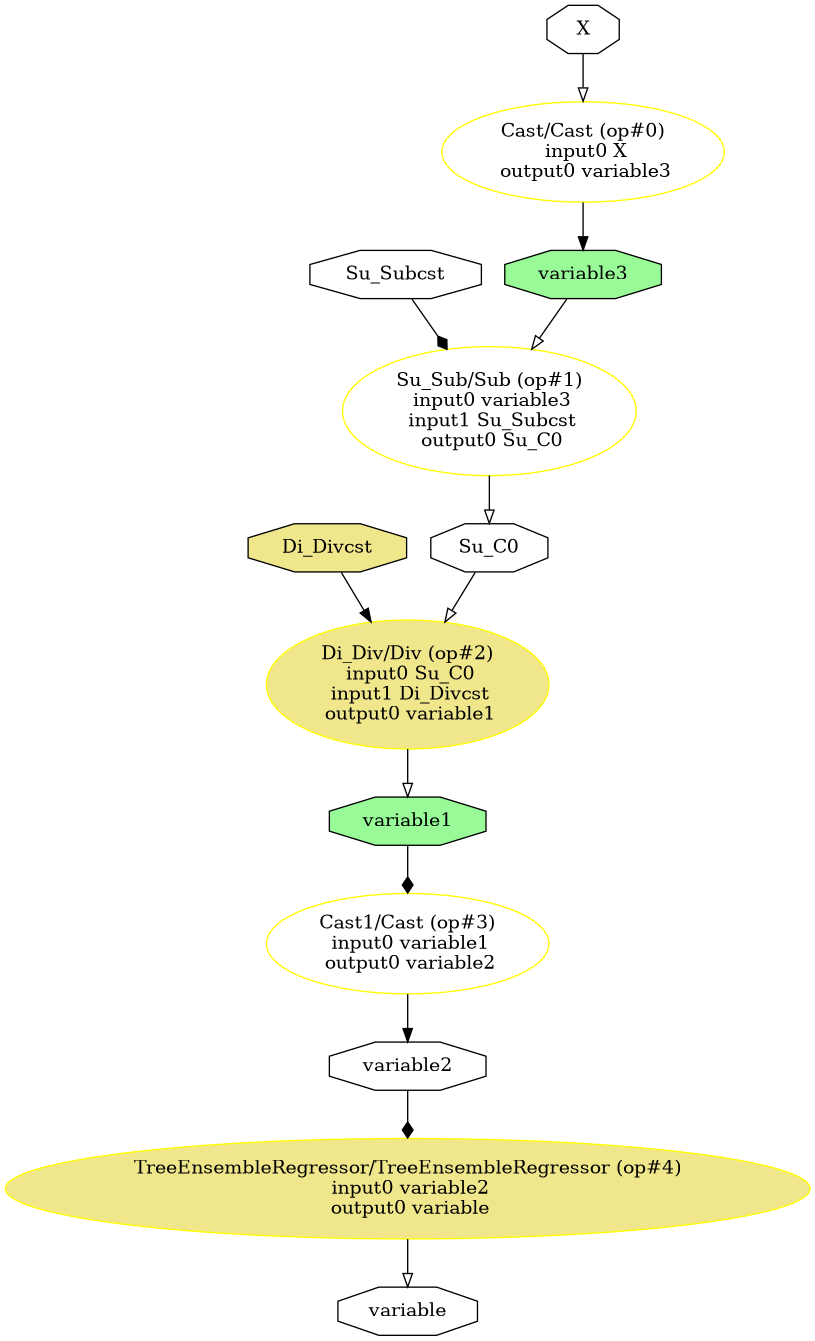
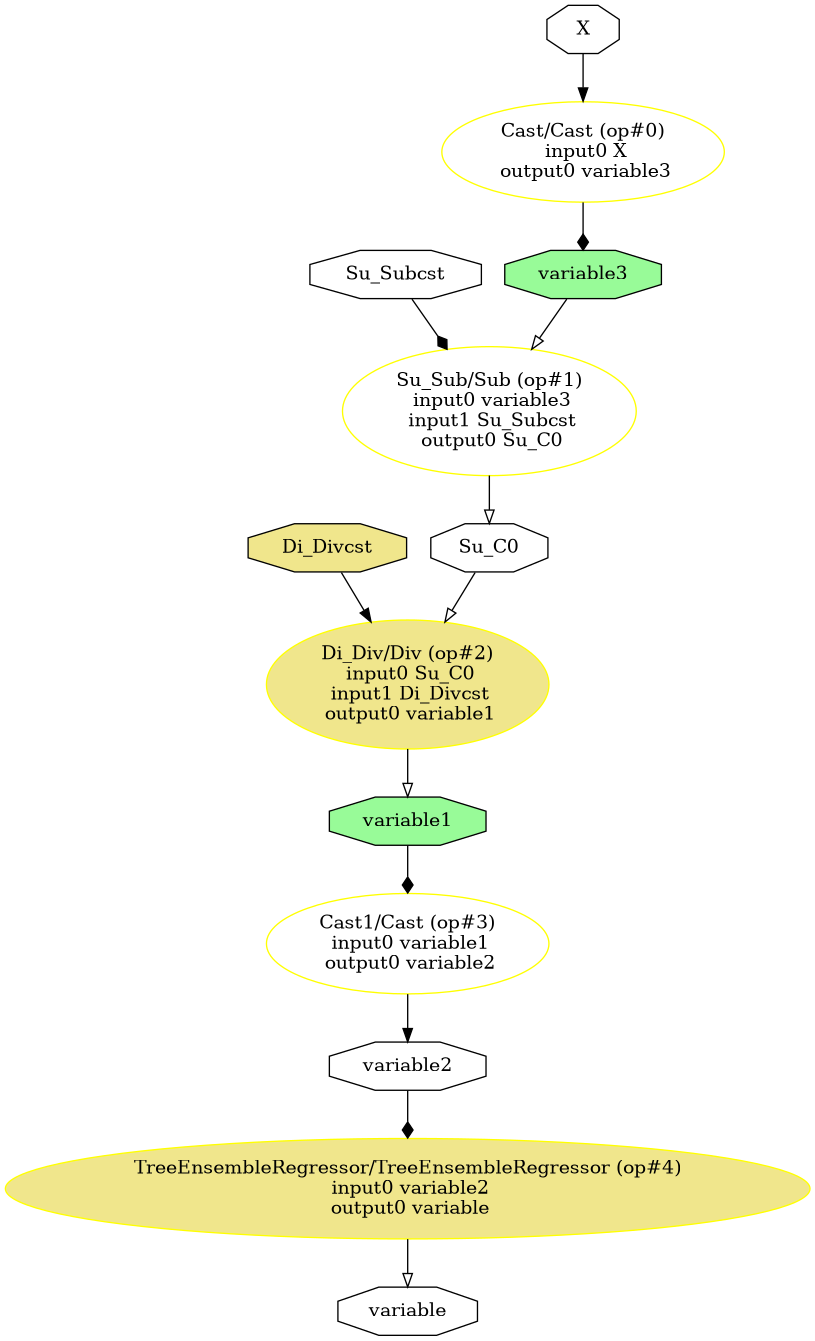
  digraph {
    rankdir=TB
    node [fillcolor=white style=filled shape=octagon]
    edge [arrowhead=onormal]
    "Cast/Cast (op#0)\n input0 X\n output0 variable3" [color=yellow height=1.041 width=2.2785 shape=""]
    n2 [fillcolor=palegreen height=0.5 label=variable3 width=1.2897]
    "Su_Sub/Sub (op#1)\n input0 variable3\n input1 Su_Subcst\n output0 Su_C0" [color=yellow height=1.3356 width=2.5534 shape=""]
    n4 [height=0.5 label=Su_C0 width=1.0943]
    n5 [height=0.5 label=X width=0.75]
    "Di_Div/Div (op#2)\n input0 Su_C0\n input1 Di_Divcst\n output0 variable1" [color=yellow fillcolor=khaki height=1.3356 width=2.3963 shape=""]
    n7 [fillcolor=palegreen height=0.5 label=variable1 width=1.2897]
    n8 [height=0.5 label=Su_Subcst width=1.5242]
    "Cast1/Cast (op#3)\n input0 variable1\n output0 variable2" [color=yellow height=1.041 width=2.357 shape=""]
    n10 [height=0.5 label=variable2 width=1.2897]
    n11 [fillcolor=khaki height=0.5 label=Di_Divcst width=1.4265]
    "TreeEnsembleRegressor/TreeEnsembleRegressor (op#4)\n input0 variable2\n output0 variable" [color=yellow fillcolor=khaki height=1.041 width=6.58 shape=""]
    n13 [height=0.5 label=variable width=1.1529]
-   "Cast/Cast (op#0)\n input0 X\n output0 variable3" -> n2 [arrowhead=normal]
+   "Cast/Cast (op#0)\n input0 X\n output0 variable3" -> n2 [arrowhead=diamond]
    n2 -> "Su_Sub/Sub (op#1)\n input0 variable3\n input1 Su_Subcst\n output0 Su_C0"
    "Su_Sub/Sub (op#1)\n input0 variable3\n input1 Su_Subcst\n output0 Su_C0" -> n4
    n4 -> "Di_Div/Div (op#2)\n input0 Su_C0\n input1 Di_Divcst\n output0 variable1"
-   n5 -> "Cast/Cast (op#0)\n input0 X\n output0 variable3"
+   n5 -> "Cast/Cast (op#0)\n input0 X\n output0 variable3" [arrowhead=normal]
    "Di_Div/Div (op#2)\n input0 Su_C0\n input1 Di_Divcst\n output0 variable1" -> n7
    n7 -> "Cast1/Cast (op#3)\n input0 variable1\n output0 variable2" [arrowhead=diamond]
    n8 -> "Su_Sub/Sub (op#1)\n input0 variable3\n input1 Su_Subcst\n output0 Su_C0" [arrowhead=diamond]
    "Cast1/Cast (op#3)\n input0 variable1\n output0 variable2" -> n10 [arrowhead=normal]
    n10 -> "TreeEnsembleRegressor/TreeEnsembleRegressor (op#4)\n input0 variable2\n output0 variable" [arrowhead=diamond]
    n11 -> "Di_Div/Div (op#2)\n input0 Su_C0\n input1 Di_Divcst\n output0 variable1" [arrowhead=normal]
    "TreeEnsembleRegressor/TreeEnsembleRegressor (op#4)\n input0 variable2\n output0 variable" -> n13
  }
